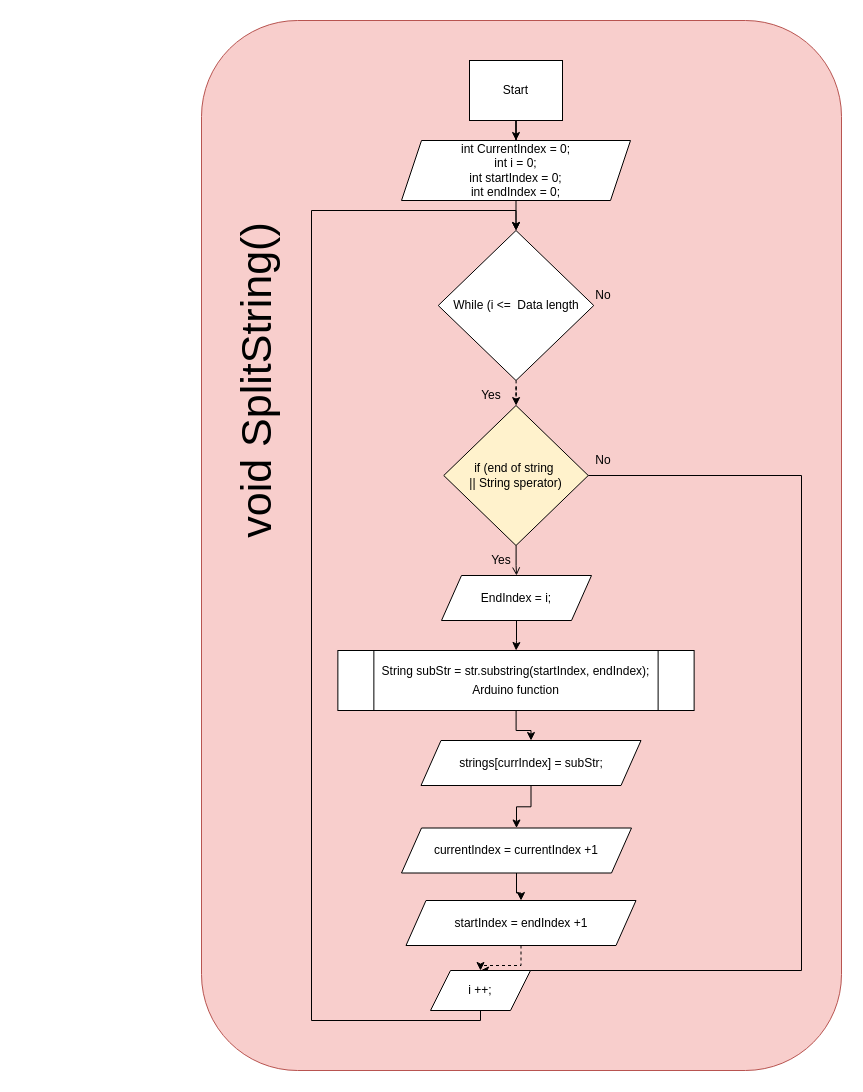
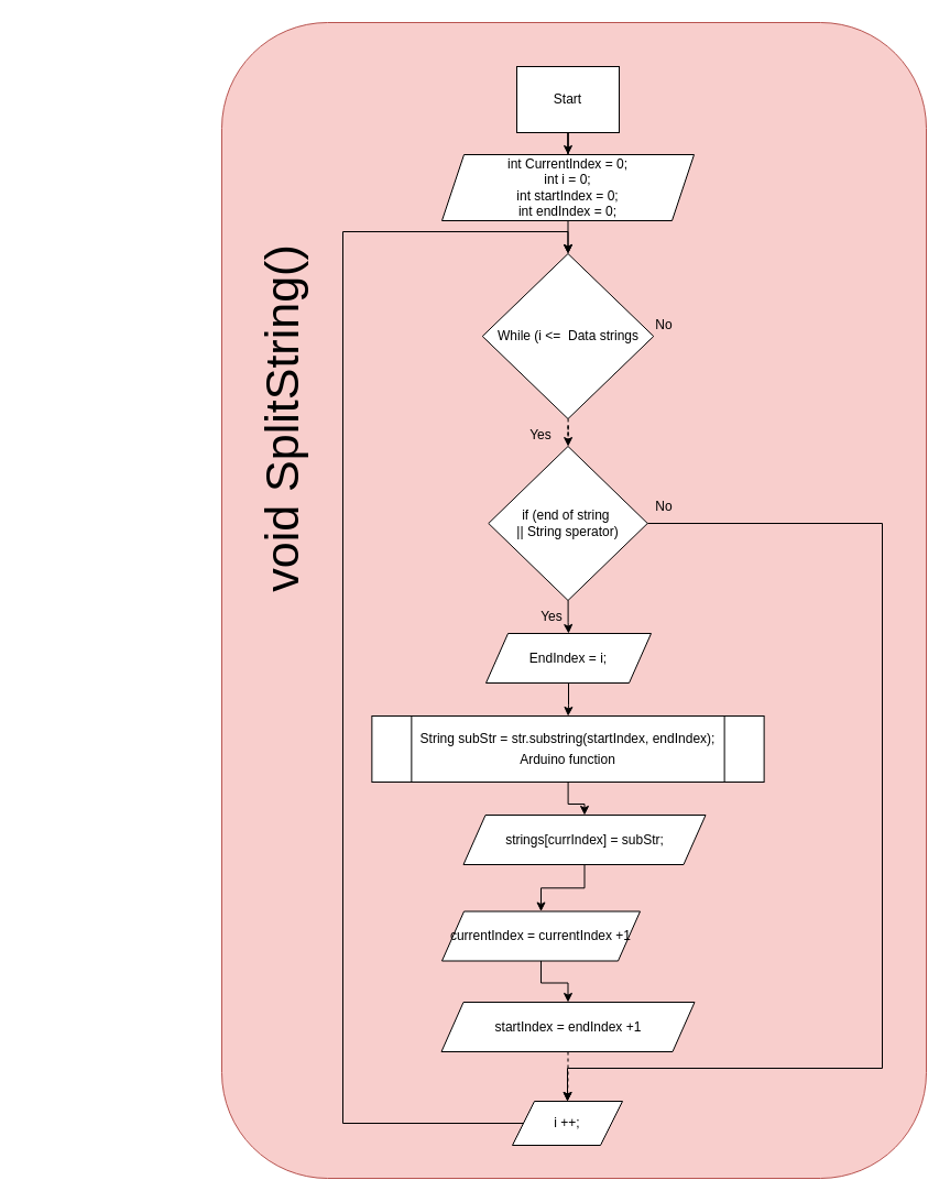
  <mxCell id="0" />
  <mxCell id="1" parent="0" />
  <mxCell id="2" value="" style="rounded=1;whiteSpace=wrap;html=1;fillColor=#f8cecc;strokeColor=#b85450;" vertex="1" parent="1"><mxGeometry x="201" y="20" width="640" height="1050" as="geometry" /></mxCell>
  <mxCell id="3" style="edgeStyle=orthogonalEdgeStyle;rounded=0;orthogonalLoop=1;jettySize=auto;html=1;entryX=0.5;entryY=0;entryDx=0;entryDy=0;" edge="1" parent="1" source="4" target="7"><mxGeometry relative="1" as="geometry" /></mxCell>
  <mxCell id="4" value="Start" style="whiteSpace=wrap;html=1;rounded=0;" vertex="1" parent="1"><mxGeometry x="469" y="60" width="93" height="60" as="geometry" /></mxCell>
  <mxCell id="5" value="&lt;font style=&quot;font-size: 43px;&quot;&gt;void SplitString()&lt;/font&gt;" style="text;html=1;align=center;verticalAlign=middle;whiteSpace=wrap;rounded=0;rotation=-90;" vertex="1" parent="1"><mxGeometry x="20" y="340" width="471" height="80" as="geometry" /></mxCell>
  <mxCell id="6" value="" style="edgeStyle=orthogonalEdgeStyle;rounded=0;orthogonalLoop=1;jettySize=auto;html=1;" edge="1" parent="1" source="7" target="9"><mxGeometry relative="1" as="geometry" /></mxCell>
  <mxCell id="7" value="int CurrentIndex = 0;&lt;div&gt;int i = 0;&lt;/div&gt;&lt;div&gt;int startIndex = 0;&lt;/div&gt;&lt;div&gt;int endIndex = 0;&lt;/div&gt;" style="shape=parallelogram;perimeter=parallelogramPerimeter;whiteSpace=wrap;html=1;fixedSize=1;" vertex="1" parent="1"><mxGeometry x="401" y="140" width="229" height="60" as="geometry" /></mxCell>
  <mxCell id="8" value="" style="edgeStyle=orthogonalEdgeStyle;rounded=0;orthogonalLoop=1;jettySize=auto;html=1;dashed=1;" edge="1" parent="1" source="9" target="14"><mxGeometry relative="1" as="geometry" /></mxCell>
- <mxCell id="9" value="While (i &amp;lt;=&amp;nbsp; Data length" style="rhombus;whiteSpace=wrap;html=1;" vertex="1" parent="1"><mxGeometry x="437.75" y="230" width="155.5" height="150" as="geometry" /></mxCell>
+ <mxCell id="9" value="While (i &amp;lt;=&amp;nbsp; Data strings" style="rhombus;whiteSpace=wrap;html=1;" vertex="1" parent="1"><mxGeometry x="437.75" y="230" width="155.5" height="150" as="geometry" /></mxCell>
  <mxCell id="10" value="Yes" style="text;html=1;strokeColor=none;fillColor=none;align=center;verticalAlign=middle;whiteSpace=wrap;rounded=0;" vertex="1" parent="1"><mxGeometry x="481" y="380" width="20" height="30" as="geometry" /></mxCell>
  <mxCell id="11" value="No" style="text;html=1;strokeColor=none;fillColor=none;align=center;verticalAlign=middle;whiteSpace=wrap;rounded=0;" vertex="1" parent="1"><mxGeometry x="593.25" y="280" width="20" height="30" as="geometry" /></mxCell>
- <mxCell id="12" value="" style="edgeStyle=orthogonalEdgeStyle;rounded=0;orthogonalLoop=1;jettySize=auto;html=1;endArrow=open;" edge="1" parent="1" source="14" target="18"><mxGeometry relative="1" as="geometry" /></mxCell>
+ <mxCell id="12" value="" style="edgeStyle=orthogonalEdgeStyle;rounded=0;orthogonalLoop=1;jettySize=auto;html=1;" edge="1" parent="1" source="14" target="18"><mxGeometry relative="1" as="geometry" /></mxCell>
  <mxCell id="13" style="edgeStyle=orthogonalEdgeStyle;rounded=0;orthogonalLoop=1;jettySize=auto;html=1;entryX=0.5;entryY=0;entryDx=0;entryDy=0;" edge="1" parent="1" source="14" target="20"><mxGeometry relative="1" as="geometry"><Array as="points"><mxPoint x="801" y="475" /><mxPoint x="801" y="970" /><mxPoint x="515" y="970" /></Array></mxGeometry></mxCell>
- <mxCell id="14" value="if (end of string&amp;nbsp;&lt;div&gt;|| String sperator)&lt;/div&gt;" style="rhombus;whiteSpace=wrap;html=1;fillColor=#fff2cc;" vertex="1" parent="1"><mxGeometry x="443.25" y="405" width="144.5" height="140" as="geometry" /></mxCell>
+ <mxCell id="14" value="if (end of string&amp;nbsp;&lt;div&gt;|| String sperator)&lt;/div&gt;" style="rhombus;whiteSpace=wrap;html=1;" vertex="1" parent="1"><mxGeometry x="443.25" y="405" width="144.5" height="140" as="geometry" /></mxCell>
  <mxCell id="15" value="Yes" style="text;html=1;strokeColor=none;fillColor=none;align=center;verticalAlign=middle;whiteSpace=wrap;rounded=0;" vertex="1" parent="1"><mxGeometry x="491" y="545" width="20" height="30" as="geometry" /></mxCell>
  <mxCell id="16" value="No" style="text;html=1;strokeColor=none;fillColor=none;align=center;verticalAlign=middle;whiteSpace=wrap;rounded=0;" vertex="1" parent="1"><mxGeometry x="593.25" y="445" width="20" height="30" as="geometry" /></mxCell>
  <mxCell id="17" value="" style="edgeStyle=orthogonalEdgeStyle;rounded=0;orthogonalLoop=1;jettySize=auto;html=1;" edge="1" parent="1" source="18" target="22"><mxGeometry relative="1" as="geometry" /></mxCell>
  <mxCell id="18" value="EndIndex = i;" style="shape=parallelogram;perimeter=parallelogramPerimeter;whiteSpace=wrap;html=1;fixedSize=1;" vertex="1" parent="1"><mxGeometry x="441" y="575" width="150" height="45" as="geometry" /></mxCell>
  <mxCell id="19" style="edgeStyle=orthogonalEdgeStyle;rounded=0;orthogonalLoop=1;jettySize=auto;html=1;entryX=0.5;entryY=0;entryDx=0;entryDy=0;" edge="1" parent="1" source="20" target="9"><mxGeometry relative="1" as="geometry"><Array as="points"><mxPoint x="311" y="1020" /><mxPoint x="311" y="210" /><mxPoint x="516" y="210" /></Array></mxGeometry></mxCell>
- <mxCell id="20" value="i ++;" style="shape=parallelogram;perimeter=parallelogramPerimeter;whiteSpace=wrap;html=1;fixedSize=1;" vertex="1" parent="1"><mxGeometry x="430" y="970" width="100" height="40" as="geometry" /></mxCell>
+ <mxCell id="20" value="i ++;" style="shape=parallelogram;perimeter=parallelogramPerimeter;whiteSpace=wrap;html=1;fixedSize=1;" vertex="1" parent="1"><mxGeometry x="465" y="1000" width="100" height="40" as="geometry" /></mxCell>
  <mxCell id="21" style="edgeStyle=orthogonalEdgeStyle;rounded=0;orthogonalLoop=1;jettySize=auto;html=1;entryX=0.5;entryY=0;entryDx=0;entryDy=0;" edge="1" parent="1" source="22" target="24"><mxGeometry relative="1" as="geometry" /></mxCell>
  <mxCell id="22" value="&lt;div style=&quot;line-height: 19px; white-space: pre;&quot;&gt;&lt;font face=&quot;Helvetica&quot;&gt;String subStr = str.substring(startIndex, endIndex);&lt;br/&gt;Arduino function&lt;/font&gt;&lt;/div&gt;" style="shape=process;whiteSpace=wrap;html=1;backgroundOutline=1;" vertex="1" parent="1"><mxGeometry x="337.37" y="650" width="356.25" height="60" as="geometry" /></mxCell>
  <mxCell id="23" value="" style="edgeStyle=orthogonalEdgeStyle;rounded=0;orthogonalLoop=1;jettySize=auto;html=1;" edge="1" parent="1" source="24" target="26"><mxGeometry relative="1" as="geometry" /></mxCell>
  <mxCell id="24" value="&lt;div style=&quot;line-height: 19px; white-space: pre;&quot;&gt;&lt;font face=&quot;Helvetica&quot;&gt;strings[currIndex] = subStr;&lt;/font&gt;&lt;/div&gt;" style="shape=parallelogram;perimeter=parallelogramPerimeter;whiteSpace=wrap;html=1;fixedSize=1;" vertex="1" parent="1"><mxGeometry x="420.5" y="740" width="220" height="45" as="geometry" /></mxCell>
  <mxCell id="25" value="" style="edgeStyle=orthogonalEdgeStyle;rounded=0;orthogonalLoop=1;jettySize=auto;html=1;" edge="1" parent="1" source="26" target="28"><mxGeometry relative="1" as="geometry" /></mxCell>
- <mxCell id="26" value="currentIndex = currentIndex +1" style="shape=parallelogram;perimeter=parallelogramPerimeter;whiteSpace=wrap;html=1;fixedSize=1;" vertex="1" parent="1"><mxGeometry x="401" y="827.5" width="230" height="45" as="geometry" /></mxCell>
+ <mxCell id="26" value="currentIndex = currentIndex +1" style="shape=parallelogram;perimeter=parallelogramPerimeter;whiteSpace=wrap;html=1;fixedSize=1;" vertex="1" parent="1"><mxGeometry x="401" y="827.5" width="180" height="45" as="geometry" /></mxCell>
  <mxCell id="27" value="" style="edgeStyle=orthogonalEdgeStyle;rounded=0;orthogonalLoop=1;jettySize=auto;html=1;dashed=1;" edge="1" parent="1" source="28" target="20"><mxGeometry relative="1" as="geometry" /></mxCell>
- <mxCell id="28" value="startIndex = endIndex +1" style="shape=parallelogram;perimeter=parallelogramPerimeter;whiteSpace=wrap;html=1;fixedSize=1;" vertex="1" parent="1"><mxGeometry x="405.5" y="900" width="230" height="45" as="geometry" /></mxCell>
+ <mxCell id="28" value="startIndex = endIndex +1" style="shape=parallelogram;perimeter=parallelogramPerimeter;whiteSpace=wrap;html=1;fixedSize=1;" vertex="1" parent="1"><mxGeometry x="400.5" y="910" width="230" height="45" as="geometry" /></mxCell>
